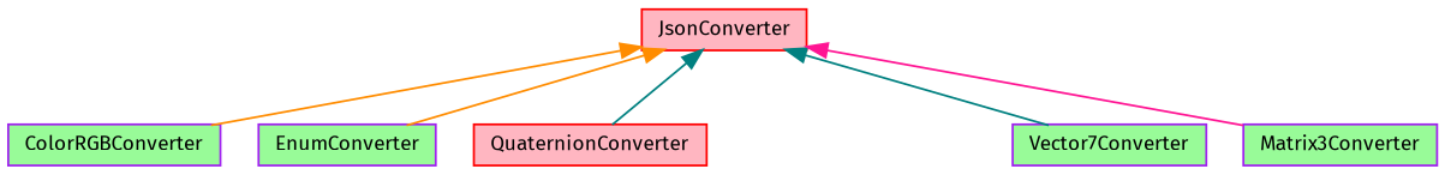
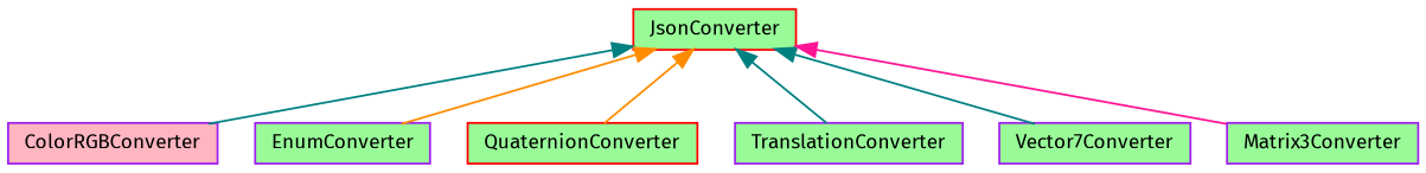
  digraph {
    fontname="Fira Sans"
    rankdir=TB
    node [color=purple fillcolor=palegreen fontname="Fira Sans" fontsize=10 shape=record style=filled]
    edge [color=darkorange dir=back fontname="Fira Sans" fontsize=10 labelfontname=Helvetica labelfontsize=10 style=solid]
-   n1 [color=red fillcolor=lightpink fontcolor=black height=0.2 label=JsonConverter width=0.4]
-   n2 [height=0.2 label=ColorRGBConverter width=0.4]
+   n1 [color=red fontcolor=black height=0.2 label=JsonConverter width=0.4]
+   n2 [fillcolor=lightpink height=0.2 label=ColorRGBConverter width=0.4]
    n3 [height=0.2 label=EnumConverter width=0.4]
-   n4 [color=red fillcolor=lightpink height=0.2 label=QuaternionConverter width=0.4]
+   n4 [color=red height=0.2 label=QuaternionConverter width=0.4]
+   n5 [height=0.2 label=TranslationConverter width=0.4]
    n6 [height=0.2 label=Vector7Converter width=0.4]
    n7 [height=0.2 label=Matrix3Converter width=0.4]
-   n1 -> n2
+   n1 -> n2 [color=teal]
    n1 -> n3
-   n1 -> n4 [color=teal]
+   n1 -> n4
+   n1 -> n5 [color=teal]
    n1 -> n6 [color=teal]
    n1 -> n7 [color=deeppink]
  }
